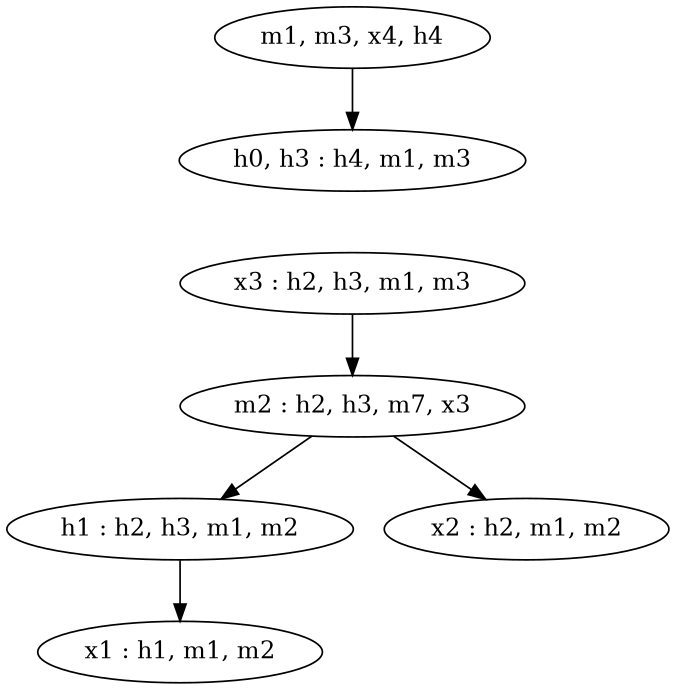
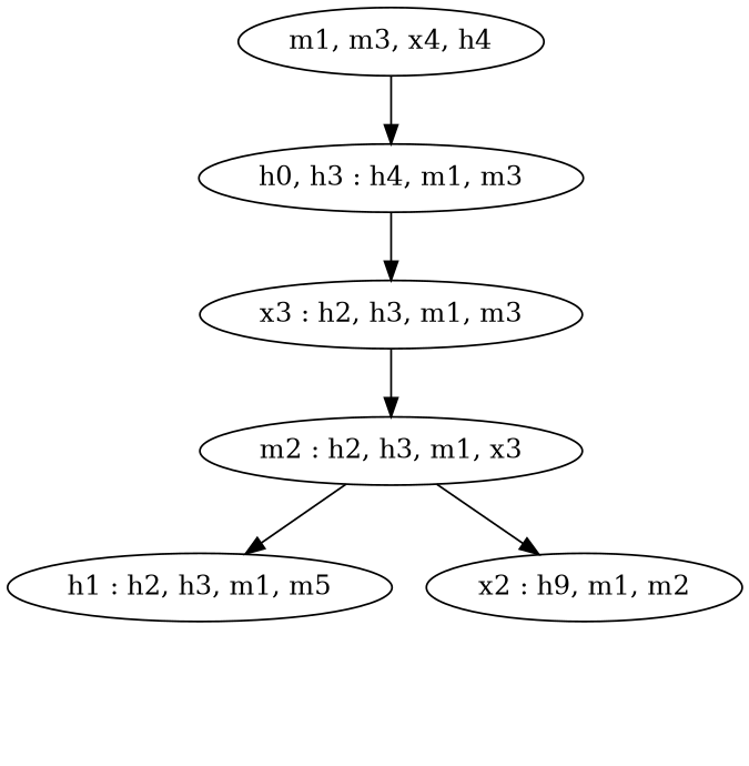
  digraph {
    n1 [label="m1, m3, x4, h4"]
    n2 [label="h0, h3 : h4, m1, m3"]
    n3 [label="x3 : h2, h3, m1, m3"]
-   n4 [label="m2 : h2, h3, m7, x3"]
-   n5 [label="h1 : h2, h3, m1, m2"]
-   n6 [label="x2 : h2, m1, m2"]
-   n7 [label="x1 : h1, m1, m2"]
+   n4 [label="m2 : h2, h3, m1, x3"]
+   n5 [label="h1 : h2, h3, m1, m5"]
+   n6 [label="x2 : h9, m1, m2"]
    n1 -> n2
+   n2 -> n3
    n3 -> n4
    n4 -> n5
    n4 -> n6
-   n5 -> n7
  }
